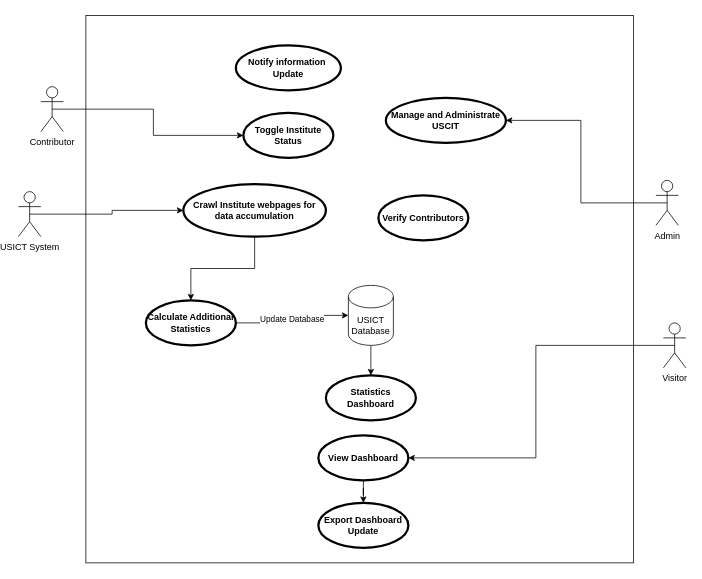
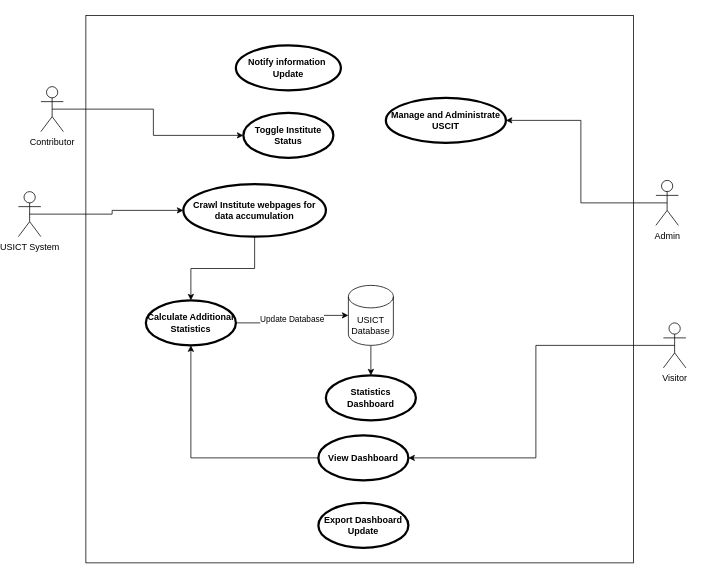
  <mxCell id="0" />
  <mxCell id="1" parent="0" />
  <mxCell id="2" value="" style="whiteSpace=wrap;html=1;aspect=fixed;" vertex="1" parent="1"><mxGeometry x="110" y="20" width="730" height="730" as="geometry" /></mxCell>
  <mxCell id="3" style="edgeStyle=orthogonalEdgeStyle;rounded=0;orthogonalLoop=1;jettySize=auto;html=1;exitX=0.5;exitY=0.5;exitDx=0;exitDy=0;exitPerimeter=0;entryX=1;entryY=0.5;entryDx=0;entryDy=0;" edge="1" parent="1" source="4" target="13"><mxGeometry relative="1" as="geometry" /></mxCell>
  <mxCell id="4" value="Visitor" style="shape=umlActor;html=1;verticalLabelPosition=bottom;verticalAlign=top;align=center;" vertex="1" parent="1"><mxGeometry x="880" y="430" width="30" height="60" as="geometry" /></mxCell>
  <mxCell id="5" style="edgeStyle=orthogonalEdgeStyle;rounded=0;orthogonalLoop=1;jettySize=auto;html=1;exitX=0.5;exitY=0.5;exitDx=0;exitDy=0;exitPerimeter=0;entryX=0;entryY=0.5;entryDx=0;entryDy=0;" edge="1" parent="1" source="6" target="8"><mxGeometry relative="1" as="geometry" /></mxCell>
  <mxCell id="6" value="USICT System" style="shape=umlActor;html=1;verticalLabelPosition=bottom;verticalAlign=top;align=center;" vertex="1" parent="1"><mxGeometry x="20" y="255" width="30" height="60" as="geometry" /></mxCell>
  <mxCell id="7" style="edgeStyle=orthogonalEdgeStyle;rounded=0;orthogonalLoop=1;jettySize=auto;html=1;exitX=0.5;exitY=1;exitDx=0;exitDy=0;entryX=0.5;entryY=0;entryDx=0;entryDy=0;" edge="1" parent="1" source="8" target="10"><mxGeometry relative="1" as="geometry" /></mxCell>
  <mxCell id="8" value="Crawl Institute webpages for data accumulation" style="shape=ellipse;html=1;strokeWidth=3;fontStyle=1;whiteSpace=wrap;align=center;perimeter=ellipsePerimeter;" vertex="1" parent="1"><mxGeometry x="240" y="245" width="190" height="70" as="geometry" /></mxCell>
  <mxCell id="9" value="Update Database" style="edgeStyle=orthogonalEdgeStyle;rounded=0;orthogonalLoop=1;jettySize=auto;html=1;exitX=1;exitY=0.5;exitDx=0;exitDy=0;entryX=0;entryY=0.5;entryDx=0;entryDy=0;entryPerimeter=0;" edge="1" parent="1" source="10" target="24"><mxGeometry relative="1" as="geometry" /></mxCell>
  <mxCell id="10" value="Calculate Additional Statistics" style="shape=ellipse;html=1;strokeWidth=3;fontStyle=1;whiteSpace=wrap;align=center;perimeter=ellipsePerimeter;" vertex="1" parent="1"><mxGeometry x="190" y="400" width="120" height="60" as="geometry" /></mxCell>
  <mxCell id="11" value="Export Dashboard Update" style="shape=ellipse;html=1;strokeWidth=3;fontStyle=1;whiteSpace=wrap;align=center;perimeter=ellipsePerimeter;" vertex="1" parent="1"><mxGeometry x="420" y="670" width="120" height="60" as="geometry" /></mxCell>
- <mxCell id="12" value="" style="edgeStyle=orthogonalEdgeStyle;rounded=0;orthogonalLoop=1;jettySize=auto;html=1;" edge="1" parent="1" source="13" target="11"><mxGeometry relative="1" as="geometry" /></mxCell>
+ <mxCell id="12" value="" style="edgeStyle=orthogonalEdgeStyle;rounded=0;orthogonalLoop=1;jettySize=auto;html=1;" edge="1" parent="1" source="13" target="10"><mxGeometry relative="1" as="geometry" /></mxCell>
  <mxCell id="13" value="View Dashboard" style="shape=ellipse;html=1;strokeWidth=3;fontStyle=1;whiteSpace=wrap;align=center;perimeter=ellipsePerimeter;" vertex="1" parent="1"><mxGeometry x="420" y="580" width="120" height="60" as="geometry" /></mxCell>
  <mxCell id="14" value="Notify information&amp;nbsp;&lt;br&gt;Update" style="shape=ellipse;html=1;strokeWidth=3;fontStyle=1;whiteSpace=wrap;align=center;perimeter=ellipsePerimeter;" vertex="1" parent="1"><mxGeometry x="310" y="60" width="140" height="60" as="geometry" /></mxCell>
  <mxCell id="15" value="Toggle Institute Status" style="shape=ellipse;html=1;strokeWidth=3;fontStyle=1;whiteSpace=wrap;align=center;perimeter=ellipsePerimeter;" vertex="1" parent="1"><mxGeometry x="320" y="150" width="120" height="60" as="geometry" /></mxCell>
  <mxCell id="16" value="Manage and Administrate &lt;br&gt;USCIT" style="shape=ellipse;html=1;strokeWidth=3;fontStyle=1;whiteSpace=wrap;align=center;perimeter=ellipsePerimeter;" vertex="1" parent="1"><mxGeometry x="510" y="130" width="160" height="60" as="geometry" /></mxCell>
- <mxCell id="17" value="Verify Contributors" style="shape=ellipse;html=1;strokeWidth=3;fontStyle=1;whiteSpace=wrap;align=center;perimeter=ellipsePerimeter;" vertex="1" parent="1"><mxGeometry x="500" y="260" width="120" height="60" as="geometry" /></mxCell>
  <mxCell id="18" style="edgeStyle=orthogonalEdgeStyle;rounded=0;orthogonalLoop=1;jettySize=auto;html=1;exitX=0.5;exitY=0.5;exitDx=0;exitDy=0;exitPerimeter=0;entryX=0;entryY=0.5;entryDx=0;entryDy=0;" edge="1" parent="1" source="19" target="15"><mxGeometry relative="1" as="geometry" /></mxCell>
  <mxCell id="19" value="Contributor" style="shape=umlActor;html=1;verticalLabelPosition=bottom;verticalAlign=top;align=center;" vertex="1" parent="1"><mxGeometry x="50" y="115" width="30" height="60" as="geometry" /></mxCell>
  <mxCell id="20" style="edgeStyle=orthogonalEdgeStyle;rounded=0;orthogonalLoop=1;jettySize=auto;html=1;exitX=0.5;exitY=0.5;exitDx=0;exitDy=0;exitPerimeter=0;entryX=1;entryY=0.5;entryDx=0;entryDy=0;" edge="1" parent="1" source="21" target="16"><mxGeometry relative="1" as="geometry" /></mxCell>
  <mxCell id="21" value="Admin" style="shape=umlActor;html=1;verticalLabelPosition=bottom;verticalAlign=top;align=center;" vertex="1" parent="1"><mxGeometry x="870" y="240" width="30" height="60" as="geometry" /></mxCell>
  <mxCell id="22" value="Statistics Dashboard" style="shape=ellipse;html=1;strokeWidth=3;fontStyle=1;whiteSpace=wrap;align=center;perimeter=ellipsePerimeter;" vertex="1" parent="1"><mxGeometry x="430" y="500" width="120" height="60" as="geometry" /></mxCell>
  <mxCell id="23" value="" style="edgeStyle=orthogonalEdgeStyle;rounded=0;orthogonalLoop=1;jettySize=auto;html=1;" edge="1" parent="1" source="24" target="22"><mxGeometry relative="1" as="geometry" /></mxCell>
  <mxCell id="24" value="USICT&lt;br&gt;Database" style="shape=cylinder3;whiteSpace=wrap;html=1;boundedLbl=1;backgroundOutline=1;size=15;" vertex="1" parent="1"><mxGeometry x="460" y="380" width="60" height="80" as="geometry" /></mxCell>
